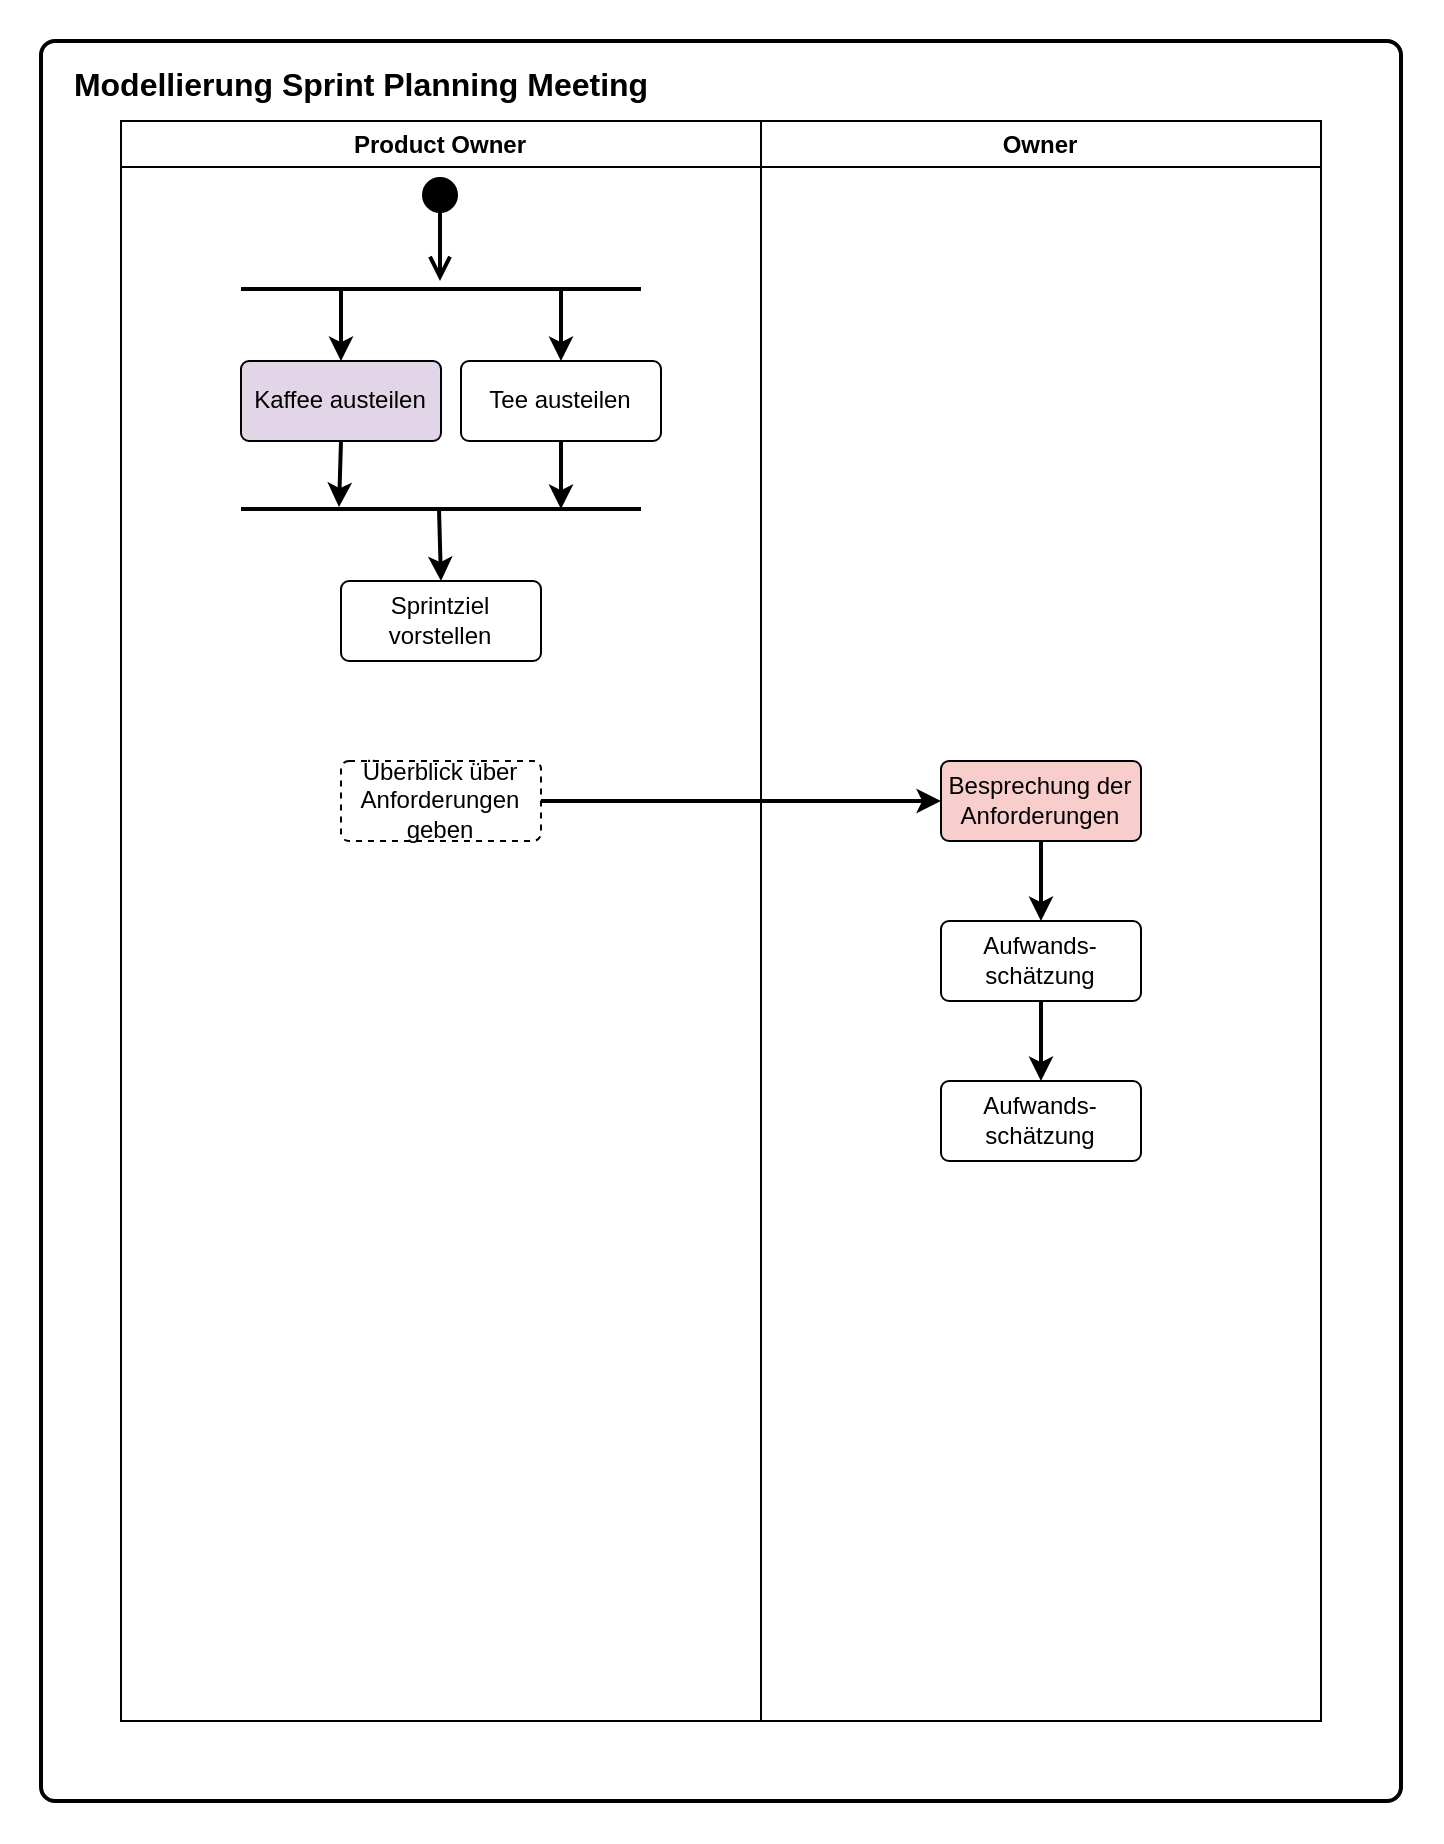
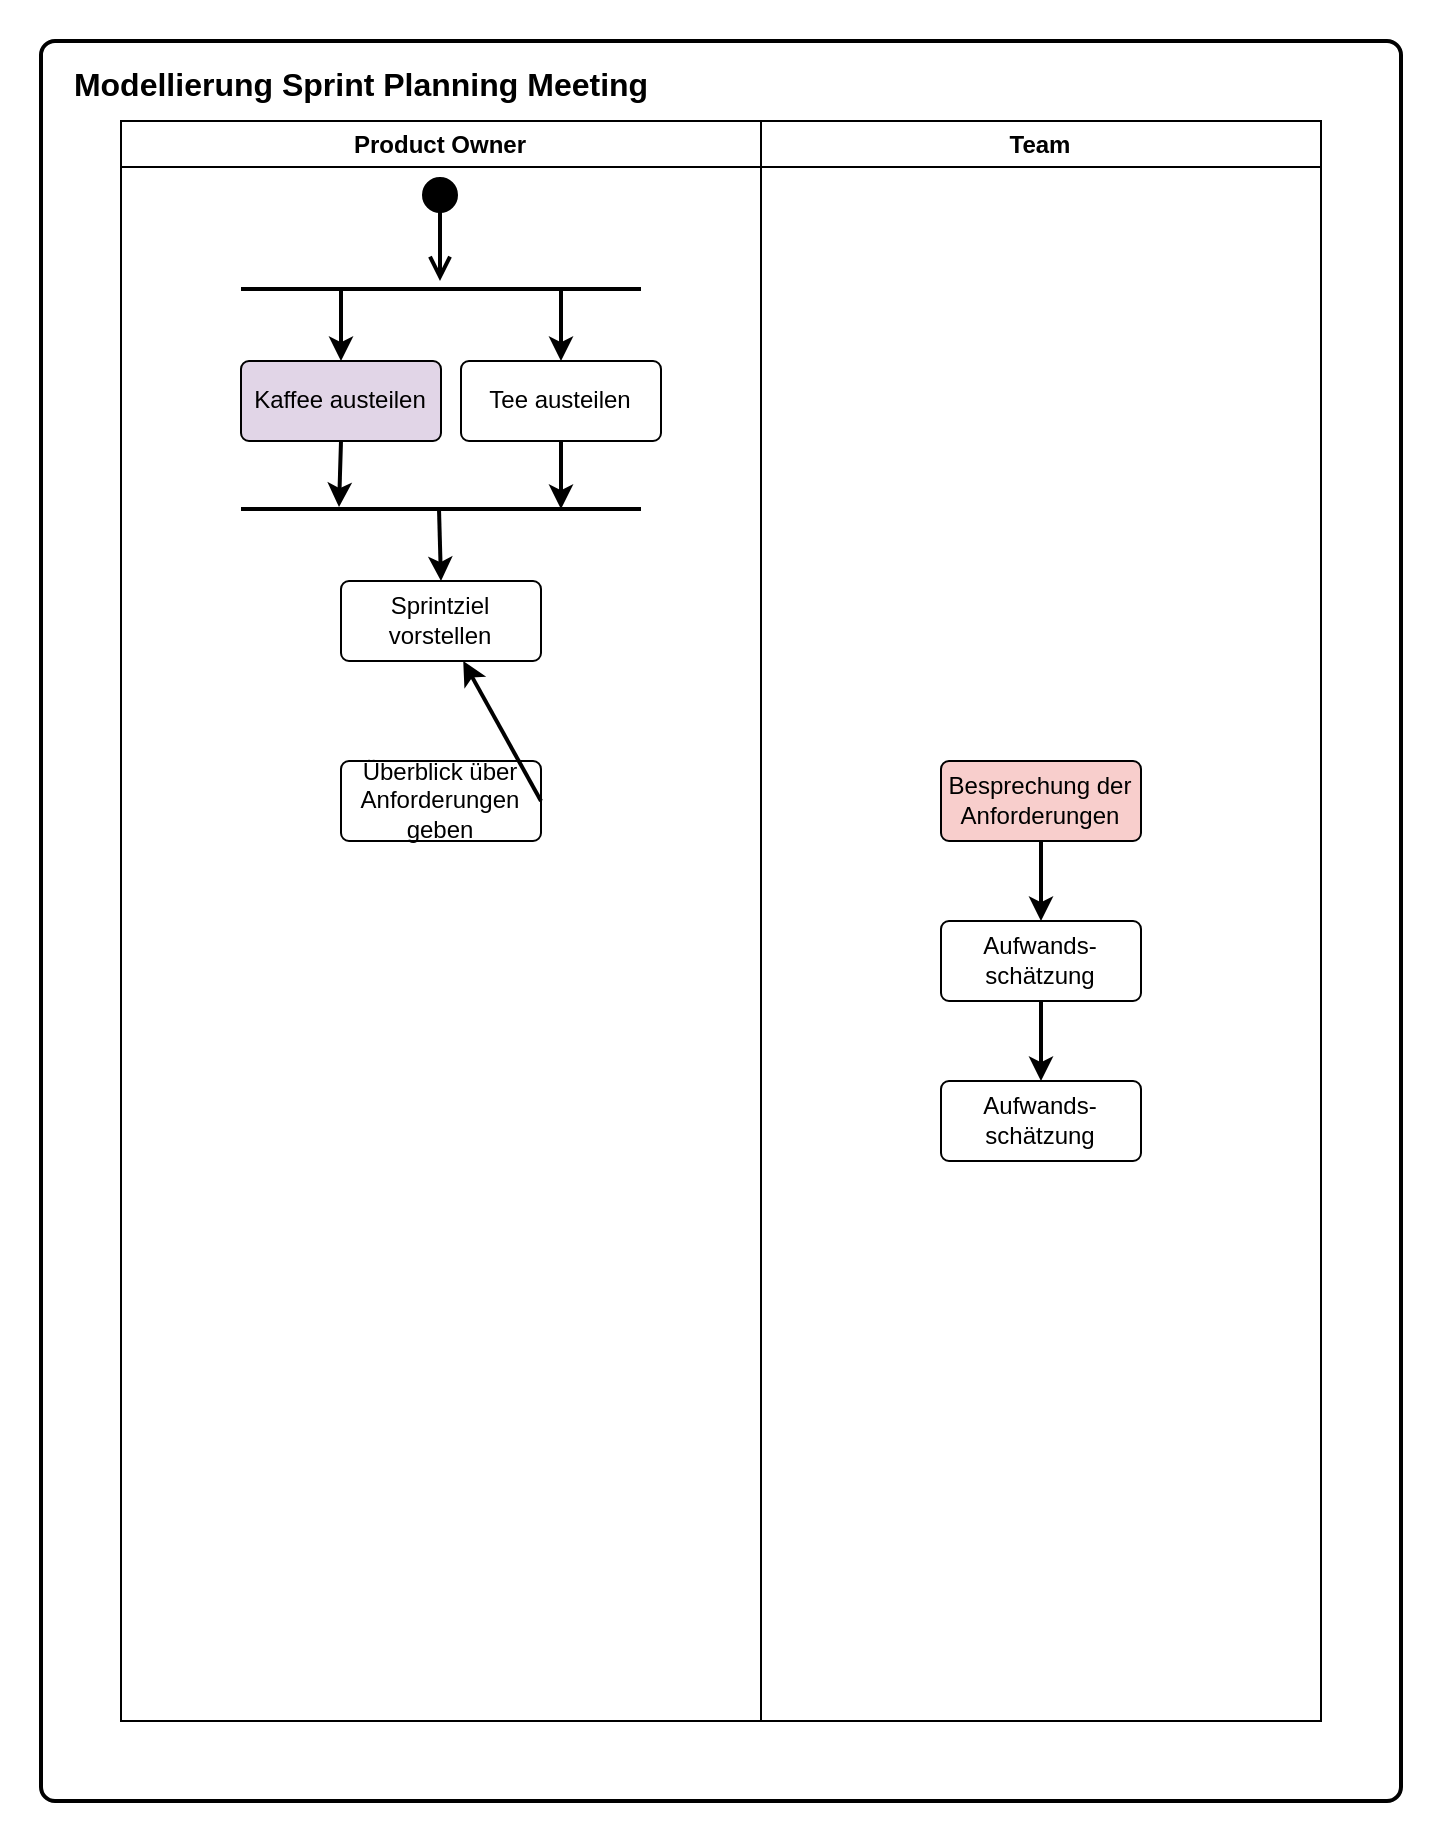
  <mxCell id="0" />
  <mxCell id="1" parent="0" />
  <mxCell id="2" value="" style="rounded=1;whiteSpace=wrap;html=1;absoluteArcSize=1;arcSize=14;strokeWidth=2;fillColor=none;movable=0;resizable=0;rotatable=0;deletable=0;editable=0;locked=1;connectable=0;" vertex="1" parent="1"><mxGeometry x="20" y="20" width="680" height="880" as="geometry" /></mxCell>
  <mxCell id="3" value="Product Owner" style="swimlane;" vertex="1" parent="1"><mxGeometry x="60" y="60" width="320" height="800" as="geometry" /></mxCell>
  <mxCell id="4" value="Kaffee austeilen" style="rounded=1;arcSize=10;whiteSpace=wrap;html=1;align=center;fillColor=#e1d5e7;" vertex="1" parent="3"><mxGeometry x="60" y="120" width="100" height="40" as="geometry" /></mxCell>
  <mxCell id="5" value="" style="endArrow=classic;html=1;rounded=0;entryX=0.5;entryY=0;entryDx=0;entryDy=0;exitX=0.25;exitY=0.5;exitDx=0;exitDy=0;exitPerimeter=0;strokeWidth=2;" edge="1" parent="3" source="9" target="4"><mxGeometry width="50" height="50" relative="1" as="geometry"><mxPoint x="190" y="90" as="sourcePoint" /><mxPoint x="190" y="150" as="targetPoint" /></mxGeometry></mxCell>
  <mxCell id="6" value="" style="line;strokeWidth=2;fillColor=none;align=left;verticalAlign=middle;spacingTop=-1;spacingLeft=3;spacingRight=3;rotatable=0;labelPosition=right;points=[];portConstraint=eastwest;strokeColor=inherit;" vertex="1" parent="3"><mxGeometry x="60" y="190" width="200" height="8" as="geometry" /></mxCell>
  <mxCell id="7" value="" style="endArrow=classic;html=1;rounded=0;strokeWidth=2;exitX=0.5;exitY=1;exitDx=0;exitDy=0;entryX=0.245;entryY=0.375;entryDx=0;entryDy=0;entryPerimeter=0;" edge="1" parent="3" source="4" target="6"><mxGeometry width="50" height="50" relative="1" as="geometry"><mxPoint x="69.5" y="180" as="sourcePoint" /><mxPoint x="69.5" y="234" as="targetPoint" /></mxGeometry></mxCell>
  <mxCell id="8" value="" style="html=1;verticalAlign=bottom;startArrow=circle;startFill=1;endArrow=open;startSize=6;endSize=8;curved=0;rounded=0;entryX=0.5;entryY=0.375;entryDx=0;entryDy=0;entryPerimeter=0;jumpSize=10;strokeWidth=2;" edge="1" parent="3"><mxGeometry width="80" relative="1" as="geometry"><mxPoint x="159.5" y="27" as="sourcePoint" /><mxPoint x="159.5" y="80" as="targetPoint" /></mxGeometry></mxCell>
  <mxCell id="9" value="" style="line;strokeWidth=2;fillColor=none;align=left;verticalAlign=middle;spacingTop=-1;spacingLeft=3;spacingRight=3;rotatable=0;labelPosition=right;points=[];portConstraint=eastwest;strokeColor=inherit;" vertex="1" parent="3"><mxGeometry x="60" y="80" width="200" height="8" as="geometry" /></mxCell>
  <mxCell id="10" value="Sprintziel vorstellen" style="rounded=1;arcSize=10;whiteSpace=wrap;html=1;align=center;" vertex="1" parent="3"><mxGeometry x="110" y="230" width="100" height="40" as="geometry" /></mxCell>
  <mxCell id="11" value="" style="endArrow=classic;html=1;rounded=0;strokeWidth=2;exitX=0.495;exitY=0.5;exitDx=0;exitDy=0;exitPerimeter=0;entryX=0.5;entryY=0;entryDx=0;entryDy=0;" edge="1" parent="3" source="6" target="10"><mxGeometry width="50" height="50" relative="1" as="geometry"><mxPoint x="140" y="260" as="sourcePoint" /><mxPoint x="140" y="314" as="targetPoint" /></mxGeometry></mxCell>
  <mxCell id="12" value="&lt;font style=&quot;font-size: 16px;&quot;&gt;Modellierung Sprint Planning Meeting&lt;/font&gt;" style="text;strokeColor=none;fillColor=none;html=1;fontSize=24;fontStyle=1;verticalAlign=middle;align=center;" vertex="1" parent="1"><mxGeometry x="130" y="20" width="100" height="40" as="geometry" /></mxCell>
  <mxCell id="13" value="Tee austeilen" style="rounded=1;arcSize=10;whiteSpace=wrap;html=1;align=center;" vertex="1" parent="1"><mxGeometry x="230" y="180" width="100" height="40" as="geometry" /></mxCell>
  <mxCell id="14" value="" style="endArrow=classic;html=1;rounded=0;entryX=0.5;entryY=0;entryDx=0;entryDy=0;strokeWidth=2;exitX=0.8;exitY=0.5;exitDx=0;exitDy=0;exitPerimeter=0;" edge="1" parent="1" source="9" target="13"><mxGeometry width="50" height="50" relative="1" as="geometry"><mxPoint x="240" y="150" as="sourcePoint" /><mxPoint x="240" y="210" as="targetPoint" /></mxGeometry></mxCell>
  <mxCell id="15" value="" style="endArrow=classic;html=1;rounded=0;strokeWidth=2;exitX=0.5;exitY=1;exitDx=0;exitDy=0;entryX=0.8;entryY=0.5;entryDx=0;entryDy=0;entryPerimeter=0;" edge="1" parent="1" source="13" target="6"><mxGeometry width="50" height="50" relative="1" as="geometry"><mxPoint x="240" y="240" as="sourcePoint" /><mxPoint x="300" y="280" as="targetPoint" /></mxGeometry></mxCell>
- <mxCell id="16" value="Owner" style="swimlane;" vertex="1" parent="1"><mxGeometry x="380" y="60" width="280" height="800" as="geometry" /></mxCell>
+ <mxCell id="16" value="Team" style="swimlane;" vertex="1" parent="1"><mxGeometry x="380" y="60" width="280" height="800" as="geometry" /></mxCell>
  <mxCell id="17" value="&lt;div&gt;Aufwands-schätzung&lt;/div&gt;" style="rounded=1;arcSize=10;whiteSpace=wrap;html=1;align=center;" vertex="1" parent="16"><mxGeometry x="90" y="400" width="100" height="40" as="geometry" /></mxCell>
- <mxCell id="18" value="&lt;div&gt;Überblick über &lt;br&gt;&lt;/div&gt;&lt;div&gt;Anforderungen&lt;/div&gt;&lt;div&gt;geben&lt;/div&gt;" style="rounded=1;arcSize=10;whiteSpace=wrap;html=1;align=center;dashed=1;" vertex="1" parent="1"><mxGeometry x="170" y="380" width="100" height="40" as="geometry" /></mxCell>
+ <mxCell id="18" value="&lt;div&gt;Überblick über &lt;br&gt;&lt;/div&gt;&lt;div&gt;Anforderungen&lt;/div&gt;&lt;div&gt;geben&lt;/div&gt;" style="rounded=1;arcSize=10;whiteSpace=wrap;html=1;align=center;" vertex="1" parent="1"><mxGeometry x="170" y="380" width="100" height="40" as="geometry" /></mxCell>
  <mxCell id="19" value="&lt;div&gt;Besprechung der&lt;/div&gt;&lt;div&gt;Anforderungen&lt;/div&gt;" style="rounded=1;arcSize=10;whiteSpace=wrap;html=1;align=center;fillColor=#f8cecc;" vertex="1" parent="1"><mxGeometry x="470" y="380" width="100" height="40" as="geometry" /></mxCell>
- <mxCell id="20" value="" style="endArrow=classic;html=1;rounded=0;strokeWidth=2;exitX=1;exitY=0.5;exitDx=0;exitDy=0;entryX=0;entryY=0.5;entryDx=0;entryDy=0;" edge="1" parent="1" source="18" target="19"><mxGeometry width="50" height="50" relative="1" as="geometry"><mxPoint x="230" y="340" as="sourcePoint" /><mxPoint x="230" y="380" as="targetPoint" /></mxGeometry></mxCell>
+ <mxCell id="20" value="" style="endArrow=classic;html=1;rounded=0;strokeWidth=2;exitX=1;exitY=0.5;exitDx=0;exitDy=0;" edge="1" parent="1" source="18" target="10"><mxGeometry width="50" height="50" relative="1" as="geometry"><mxPoint x="230" y="340" as="sourcePoint" /><mxPoint x="230" y="380" as="targetPoint" /></mxGeometry></mxCell>
  <mxCell id="21" value="" style="endArrow=classic;html=1;rounded=0;strokeWidth=2;exitX=0.5;exitY=1;exitDx=0;exitDy=0;entryX=0.5;entryY=0;entryDx=0;entryDy=0;" edge="1" parent="1" source="19" target="17"><mxGeometry width="50" height="50" relative="1" as="geometry"><mxPoint x="280" y="405" as="sourcePoint" /><mxPoint x="480" y="405" as="targetPoint" /></mxGeometry></mxCell>
  <mxCell id="22" value="&lt;div&gt;Aufwands-schätzung&lt;/div&gt;" style="rounded=1;arcSize=10;whiteSpace=wrap;html=1;align=center;" vertex="1" parent="1"><mxGeometry x="470" y="540" width="100" height="40" as="geometry" /></mxCell>
  <mxCell id="23" value="" style="endArrow=classic;html=1;rounded=0;strokeWidth=2;exitX=0.5;exitY=1;exitDx=0;exitDy=0;entryX=0.5;entryY=0;entryDx=0;entryDy=0;" edge="1" parent="1" source="17" target="22"><mxGeometry width="50" height="50" relative="1" as="geometry"><mxPoint x="530" y="430" as="sourcePoint" /><mxPoint x="530" y="470" as="targetPoint" /></mxGeometry></mxCell>
